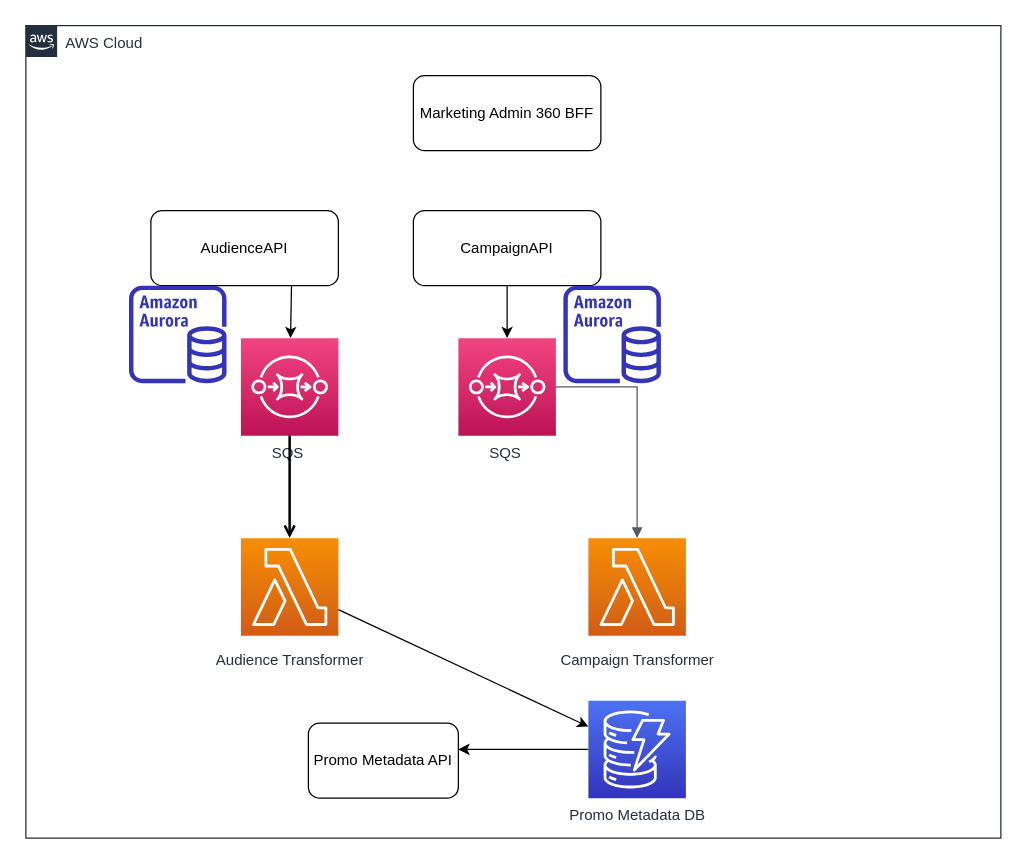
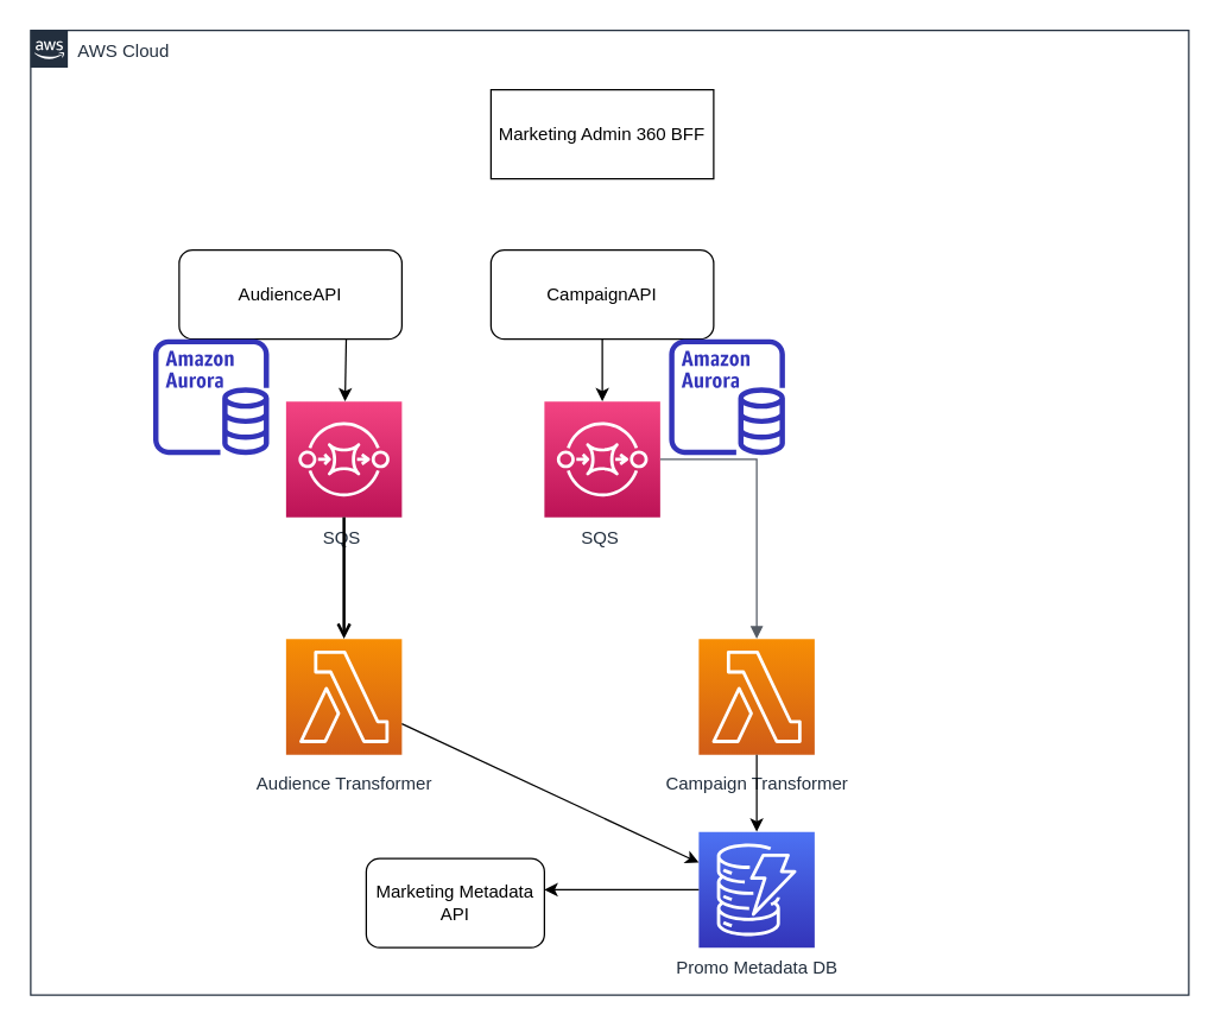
  <mxCell id="0" />
  <mxCell id="1" parent="0" />
  <mxCell id="2" value="AWS Cloud" style="points=[[0,0],[0.25,0],[0.5,0],[0.75,0],[1,0],[1,0.25],[1,0.5],[1,0.75],[1,1],[0.75,1],[0.5,1],[0.25,1],[0,1],[0,0.75],[0,0.5],[0,0.25]];outlineConnect=0;gradientColor=none;html=1;whiteSpace=wrap;fontSize=12;fontStyle=0;shape=mxgraph.aws4.group;grIcon=mxgraph.aws4.group_aws_cloud_alt;strokeColor=#232F3E;fillColor=none;verticalAlign=top;align=left;spacingLeft=30;fontColor=#232F3E;dashed=0;labelBackgroundColor=#ffffff;" parent="1" vertex="1"><mxGeometry x="20" y="20" width="780" height="650" as="geometry" /></mxCell>
  <mxCell id="3" value="" style="edgeStyle=orthogonalEdgeStyle;html=1;endArrow=block;elbow=vertical;startArrow=none;endFill=1;strokeColor=#545B64;rounded=0;" edge="1" parent="1" source="11" target="13"><mxGeometry width="100" relative="1" as="geometry"><mxPoint x="644" y="390" as="sourcePoint" /><mxPoint x="744" y="390" as="targetPoint" /></mxGeometry></mxCell>
- <mxCell id="4" value="Marketing Admin 360 BFF" style="rounded=1;whiteSpace=wrap;html=1;" vertex="1" parent="1"><mxGeometry x="330" y="60" width="150" height="60" as="geometry" /></mxCell>
+ <mxCell id="4" value="Marketing Admin 360 BFF" style="whiteSpace=wrap;html=1;rounded=0;" vertex="1" parent="1"><mxGeometry x="330" y="60" width="150" height="60" as="geometry" /></mxCell>
  <mxCell id="5" value="SQS&amp;nbsp;" style="outlineConnect=0;fontColor=#232F3E;gradientColor=#F34482;gradientDirection=north;fillColor=#BC1356;strokeColor=#ffffff;dashed=0;verticalLabelPosition=bottom;verticalAlign=top;align=center;html=1;fontSize=12;fontStyle=0;aspect=fixed;shape=mxgraph.aws4.resourceIcon;resIcon=mxgraph.aws4.sqs;labelBackgroundColor=#ffffff;" vertex="1" parent="1"><mxGeometry x="192" y="270" width="78" height="78" as="geometry" /></mxCell>
  <mxCell id="6" value="Audience Transformer" style="outlineConnect=0;fontColor=#232F3E;gradientColor=#F78E04;gradientDirection=north;fillColor=#D05C17;strokeColor=#ffffff;dashed=0;verticalLabelPosition=bottom;verticalAlign=top;align=center;html=1;fontSize=12;fontStyle=0;aspect=fixed;shape=mxgraph.aws4.resourceIcon;resIcon=mxgraph.aws4.lambda;labelBackgroundColor=#ffffff;spacingTop=6;" vertex="1" parent="1"><mxGeometry x="192" y="430" width="78" height="78" as="geometry" /></mxCell>
  <mxCell id="7" value="AudienceAPI" style="rounded=1;whiteSpace=wrap;html=1;" vertex="1" parent="1"><mxGeometry x="120" y="168" width="150" height="60" as="geometry" /></mxCell>
  <mxCell id="8" value="CampaignAPI" style="rounded=1;whiteSpace=wrap;html=1;" vertex="1" parent="1"><mxGeometry x="330" y="168" width="150" height="60" as="geometry" /></mxCell>
  <mxCell id="9" value="" style="outlineConnect=0;fontColor=#232F3E;gradientColor=none;fillColor=#3334B9;strokeColor=none;dashed=0;verticalLabelPosition=bottom;verticalAlign=top;align=center;html=1;fontSize=12;fontStyle=0;aspect=fixed;pointerEvents=1;shape=mxgraph.aws4.aurora_instance;" vertex="1" parent="1"><mxGeometry x="102.5" y="228" width="78" height="78" as="geometry" /></mxCell>
  <mxCell id="10" value="" style="endArrow=classic;html=1;exitX=0.75;exitY=1;exitDx=0;exitDy=0;" edge="1" parent="1" source="7" target="5"><mxGeometry width="50" height="50" relative="1" as="geometry"><mxPoint x="610" y="350" as="sourcePoint" /><mxPoint x="660" y="300" as="targetPoint" /></mxGeometry></mxCell>
  <mxCell id="11" value="SQS&amp;nbsp;" style="outlineConnect=0;fontColor=#232F3E;gradientColor=#F34482;gradientDirection=north;fillColor=#BC1356;strokeColor=#ffffff;dashed=0;verticalLabelPosition=bottom;verticalAlign=top;align=center;html=1;fontSize=12;fontStyle=0;aspect=fixed;shape=mxgraph.aws4.resourceIcon;resIcon=mxgraph.aws4.sqs;labelBackgroundColor=#ffffff;" vertex="1" parent="1"><mxGeometry x="366" y="270" width="78" height="78" as="geometry" /></mxCell>
  <mxCell id="12" value="" style="endArrow=classic;html=1;exitX=0.5;exitY=1;exitDx=0;exitDy=0;" edge="1" parent="1" source="8" target="11"><mxGeometry width="50" height="50" relative="1" as="geometry"><mxPoint x="610" y="350" as="sourcePoint" /><mxPoint x="660" y="300" as="targetPoint" /></mxGeometry></mxCell>
  <mxCell id="13" value="Campaign Transformer&lt;br&gt;" style="outlineConnect=0;fontColor=#232F3E;gradientColor=#F78E04;gradientDirection=north;fillColor=#D05C17;strokeColor=#ffffff;dashed=0;verticalLabelPosition=bottom;verticalAlign=top;align=center;html=1;fontSize=12;fontStyle=0;aspect=fixed;shape=mxgraph.aws4.resourceIcon;resIcon=mxgraph.aws4.lambda;labelBackgroundColor=#ffffff;spacingTop=6;" vertex="1" parent="1"><mxGeometry x="470" y="430" width="78" height="78" as="geometry" /></mxCell>
  <mxCell id="14" value="" style="outlineConnect=0;fontColor=#232F3E;gradientColor=none;fillColor=#3334B9;strokeColor=none;dashed=0;verticalLabelPosition=bottom;verticalAlign=top;align=center;html=1;fontSize=12;fontStyle=0;aspect=fixed;pointerEvents=1;shape=mxgraph.aws4.aurora_instance;" vertex="1" parent="1"><mxGeometry x="450" y="228" width="78" height="78" as="geometry" /></mxCell>
  <mxCell id="15" value="Promo Metadata DB" style="outlineConnect=0;fontColor=#232F3E;gradientColor=#4D72F3;gradientDirection=north;fillColor=#3334B9;strokeColor=#ffffff;dashed=0;verticalLabelPosition=bottom;verticalAlign=top;align=center;html=1;fontSize=12;fontStyle=0;aspect=fixed;shape=mxgraph.aws4.resourceIcon;resIcon=mxgraph.aws4.dynamodb;" vertex="1" parent="1"><mxGeometry x="470" y="560" width="78" height="78" as="geometry" /></mxCell>
  <mxCell id="16" value="" style="edgeStyle=orthogonalEdgeStyle;rounded=0;orthogonalLoop=1;jettySize=auto;html=1;endArrow=open;endFill=0;strokeWidth=2;" edge="1" parent="1" source="5" target="6"><mxGeometry relative="1" as="geometry"><mxPoint x="708" y="309" as="sourcePoint" /><mxPoint x="1089" y="440" as="targetPoint" /></mxGeometry></mxCell>
  <mxCell id="17" value="" style="endArrow=classic;html=1;" edge="1" parent="1" source="6" target="15"><mxGeometry width="50" height="50" relative="1" as="geometry"><mxPoint x="610" y="350" as="sourcePoint" /><mxPoint x="660" y="300" as="targetPoint" /></mxGeometry></mxCell>
+ <mxCell id="18" value="" style="endArrow=classic;html=1;" edge="1" parent="1" source="13" target="15"><mxGeometry width="50" height="50" relative="1" as="geometry"><mxPoint x="610" y="350" as="sourcePoint" /><mxPoint x="660" y="300" as="targetPoint" /></mxGeometry></mxCell>
  <mxCell id="19" value="" style="endArrow=classic;html=1;" edge="1" parent="1" source="15"><mxGeometry width="50" height="50" relative="1" as="geometry"><mxPoint x="610" y="480" as="sourcePoint" /><mxPoint x="366" y="599" as="targetPoint" /></mxGeometry></mxCell>
- <mxCell id="20" value="Promo Metadata API" style="rounded=1;whiteSpace=wrap;html=1;" vertex="1" parent="1"><mxGeometry x="246" y="578" width="120" height="60" as="geometry" /></mxCell>
+ <mxCell id="20" value="Marketing Metadata API" style="rounded=1;whiteSpace=wrap;html=1;" vertex="1" parent="1"><mxGeometry x="246" y="578" width="120" height="60" as="geometry" /></mxCell>
